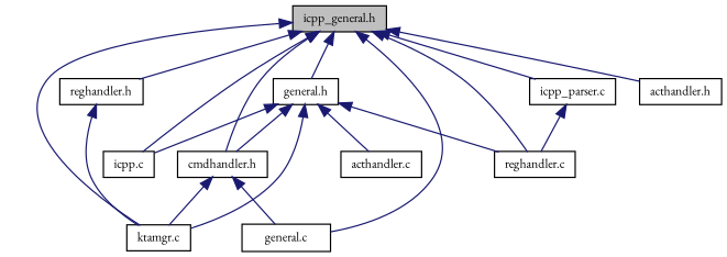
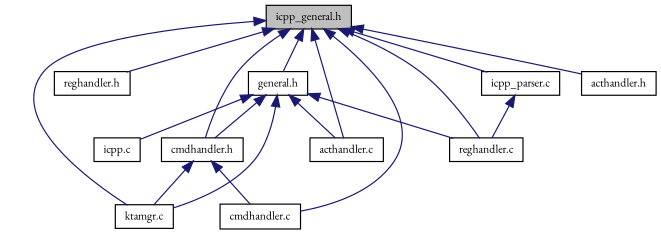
  digraph {
    fontname="EB Garamond"
    node [color=black fillcolor=white fontname="EB Garamond" fontsize=10 shape=record style=filled]
    edge [color=midnightblue dir=back fontname="EB Garamond" fontsize=10 labelfontname=Helvetica labelfontsize=10 style=solid]
    n1 [fillcolor=grey75 fontcolor=black height=0.2 label="icpp_general.h" width=0.4]
    n2 [height=0.2 label="icpp.c" width=0.4]
    n3 [height=0.2 label="general.h" width=0.4]
    n4 [height=0.2 label="ktamgr.c" width=0.4]
-   n5 [height=0.2 label="general.c" width=0.4]
+   n5 [height=0.2 label="cmdhandler.c" width=0.4]
    n6 [height=0.2 label="reghandler.c" width=0.4]
    n7 [height=0.2 label="icpp_parser.c" width=0.4]
    n8 [height=0.2 label="acthandler.h" width=0.4]
    n9 [height=0.2 label="cmdhandler.h" width=0.4]
    n10 [height=0.2 label="reghandler.h" width=0.4]
    n11 [height=0.2 label="acthandler.c" width=0.4]
-   n1 -> n2
+   n1 -> n11
    n1 -> n3
    n1 -> n4
    n1 -> n5
    n1 -> n6
    n1 -> n7
    n1 -> n8
    n1 -> n9
    n1 -> n10
    n3 -> n2
    n3 -> n4
    n3 -> n6
    n3 -> n9
    n3 -> n11
    n7 -> n6
    n9 -> n4
    n9 -> n5
-   n10 -> n4
  }
